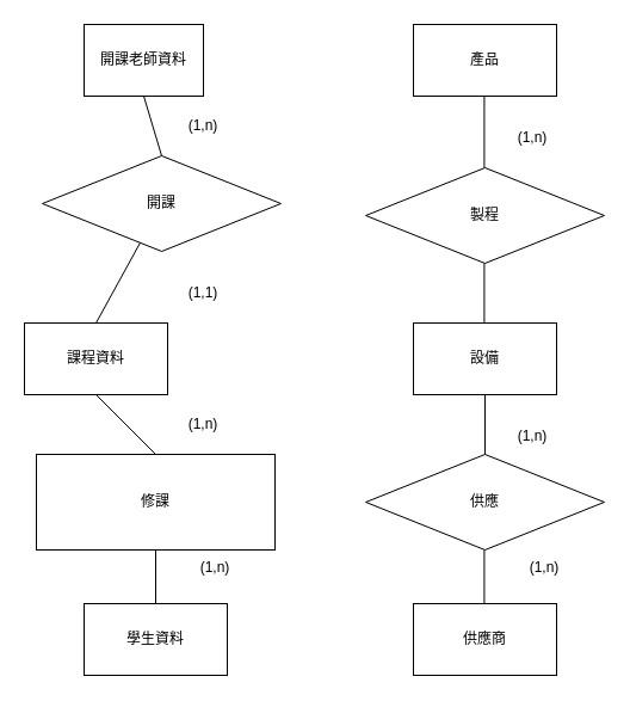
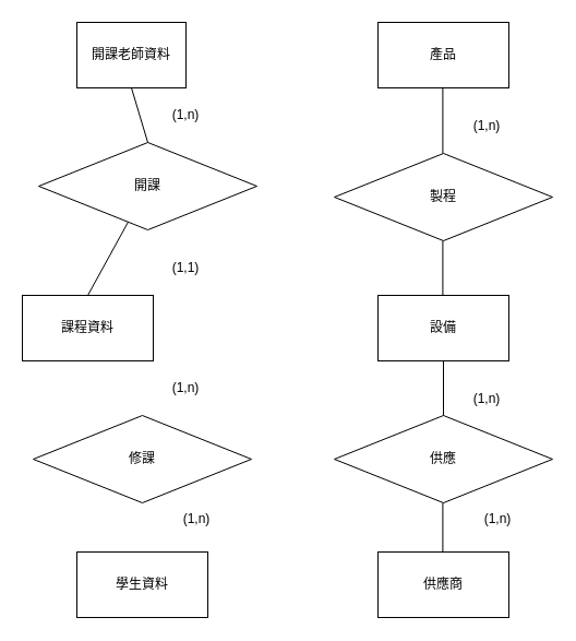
  <mxCell id="0" />
  <mxCell id="1" parent="0" />
  <mxCell id="2" value="課程資料" style="rounded=0;whiteSpace=wrap;html=1;" vertex="1" parent="1"><mxGeometry x="20" y="270" width="120" height="60" as="geometry" /></mxCell>
  <mxCell id="3" value="學生資料" style="rounded=0;whiteSpace=wrap;html=1;" vertex="1" parent="1"><mxGeometry x="70" y="505" width="120" height="60" as="geometry" /></mxCell>
  <mxCell id="4" value="開課老師資料" style="rounded=0;whiteSpace=wrap;html=1;" vertex="1" parent="1"><mxGeometry x="70" y="20" width="100" height="60" as="geometry" /></mxCell>
  <mxCell id="5" value="開課" style="rhombus;whiteSpace=wrap;html=1;" vertex="1" parent="1"><mxGeometry x="35" y="130" width="200" height="80" as="geometry" /></mxCell>
  <mxCell id="6" value="" style="endArrow=classic;startArrow=classic;html=1;rounded=0;entryX=0.5;entryY=1;entryDx=0;entryDy=0;exitX=0.5;exitY=0;exitDx=0;exitDy=0;strokeColor=none;" edge="1" parent="1" source="2" target="5"><mxGeometry width="50" height="50" relative="1" as="geometry"><mxPoint x="105" y="280" as="sourcePoint" /><mxPoint x="155" y="230" as="targetPoint" /></mxGeometry></mxCell>
  <mxCell id="7" value="" style="endArrow=none;html=1;rounded=0;entryX=0.5;entryY=1;entryDx=0;entryDy=0;exitX=0.5;exitY=0;exitDx=0;exitDy=0;" edge="1" parent="1" source="5" target="4"><mxGeometry width="50" height="50" relative="1" as="geometry"><mxPoint x="105" y="130" as="sourcePoint" /><mxPoint x="155" y="80" as="targetPoint" /></mxGeometry></mxCell>
  <mxCell id="8" value="" style="endArrow=none;html=1;rounded=0;exitX=0.5;exitY=0;exitDx=0;exitDy=0;" edge="1" parent="1" source="2" target="5"><mxGeometry width="50" height="50" relative="1" as="geometry"><mxPoint x="129.5" y="290" as="sourcePoint" /><mxPoint x="130" y="230" as="targetPoint" /></mxGeometry></mxCell>
  <mxCell id="9" value="(1,n)" style="text;html=1;strokeColor=none;fillColor=none;align=center;verticalAlign=middle;whiteSpace=wrap;rounded=0;" vertex="1" parent="1"><mxGeometry x="140" y="90" width="60" height="30" as="geometry" /></mxCell>
- <mxCell id="10" value="" style="endArrow=none;html=1;rounded=0;exitX=0.5;exitY=0;exitDx=0;exitDy=0;entryX=0.5;entryY=1;entryDx=0;entryDy=0;" edge="1" parent="1" source="3" target="13"><mxGeometry width="50" height="50" relative="1" as="geometry"><mxPoint x="129.5" y="410" as="sourcePoint" /><mxPoint x="130" y="430" as="targetPoint" /></mxGeometry></mxCell>
  <mxCell id="11" value="(1,n)" style="text;html=1;strokeColor=none;fillColor=none;align=center;verticalAlign=middle;whiteSpace=wrap;rounded=0;" vertex="1" parent="1"><mxGeometry x="140" y="460" width="80" height="30" as="geometry" /></mxCell>
  <mxCell id="12" value="(1,1)" style="text;html=1;strokeColor=none;fillColor=none;align=center;verticalAlign=middle;whiteSpace=wrap;rounded=0;" vertex="1" parent="1"><mxGeometry x="140" y="230" width="60" height="30" as="geometry" /></mxCell>
- <mxCell id="13" value="修課" style="whiteSpace=wrap;html=1;rounded=0;" vertex="1" parent="1"><mxGeometry x="30" y="380" width="200" height="80" as="geometry" /></mxCell>
- <mxCell id="14" value="" style="endArrow=none;html=1;rounded=0;exitX=0.5;exitY=0;exitDx=0;exitDy=0;entryX=0.5;entryY=1;entryDx=0;entryDy=0;" edge="1" parent="1" source="13" target="2"><mxGeometry width="50" height="50" relative="1" as="geometry"><mxPoint x="129.5" y="395" as="sourcePoint" /><mxPoint x="129.5" y="340" as="targetPoint" /></mxGeometry></mxCell>
+ <mxCell id="13" value="修課" style="rhombus;whiteSpace=wrap;html=1;" vertex="1" parent="1"><mxGeometry x="30" y="380" width="200" height="80" as="geometry" /></mxCell>
  <mxCell id="15" value="(1,n)" style="text;html=1;strokeColor=none;fillColor=none;align=center;verticalAlign=middle;whiteSpace=wrap;rounded=0;" vertex="1" parent="1"><mxGeometry x="140" y="340" width="60" height="30" as="geometry" /></mxCell>
  <mxCell id="16" value="設備" style="rounded=0;whiteSpace=wrap;html=1;" vertex="1" parent="1"><mxGeometry x="346" y="270" width="120" height="60" as="geometry" /></mxCell>
  <mxCell id="17" value="供應商" style="rounded=0;whiteSpace=wrap;html=1;" vertex="1" parent="1"><mxGeometry x="346" y="505" width="120" height="60" as="geometry" /></mxCell>
  <mxCell id="18" value="供應" style="rhombus;whiteSpace=wrap;html=1;" vertex="1" parent="1"><mxGeometry x="306" y="380" width="200" height="80" as="geometry" /></mxCell>
  <mxCell id="19" value="" style="endArrow=none;html=1;rounded=0;exitX=0.5;exitY=0;exitDx=0;exitDy=0;entryX=0.5;entryY=1;entryDx=0;entryDy=0;" edge="1" parent="1"><mxGeometry width="50" height="50" relative="1" as="geometry"><mxPoint x="406" y="380" as="sourcePoint" /><mxPoint x="406" y="330" as="targetPoint" /></mxGeometry></mxCell>
  <mxCell id="20" value="" style="endArrow=none;html=1;rounded=0;exitX=0.5;exitY=0;exitDx=0;exitDy=0;entryX=0.5;entryY=1;entryDx=0;entryDy=0;" edge="1" parent="1"><mxGeometry width="50" height="50" relative="1" as="geometry"><mxPoint x="405.41" y="505" as="sourcePoint" /><mxPoint x="405.41" y="460" as="targetPoint" /></mxGeometry></mxCell>
  <mxCell id="21" value="產品" style="rounded=0;whiteSpace=wrap;html=1;" vertex="1" parent="1"><mxGeometry x="346" y="20" width="120" height="60" as="geometry" /></mxCell>
  <mxCell id="22" value="製程" style="rhombus;whiteSpace=wrap;html=1;" vertex="1" parent="1"><mxGeometry x="306" y="140" width="200" height="80" as="geometry" /></mxCell>
  <mxCell id="23" value="" style="endArrow=none;html=1;rounded=0;entryX=0.5;entryY=1;entryDx=0;entryDy=0;exitX=0.5;exitY=0;exitDx=0;exitDy=0;" edge="1" parent="1"><mxGeometry width="50" height="50" relative="1" as="geometry"><mxPoint x="405.41" y="140" as="sourcePoint" /><mxPoint x="405.41" y="80" as="targetPoint" /></mxGeometry></mxCell>
  <mxCell id="24" value="" style="endArrow=none;html=1;rounded=0;exitX=0.5;exitY=0;exitDx=0;exitDy=0;" edge="1" parent="1"><mxGeometry width="50" height="50" relative="1" as="geometry"><mxPoint x="405.41" y="270" as="sourcePoint" /><mxPoint x="405.41" y="220" as="targetPoint" /></mxGeometry></mxCell>
  <mxCell id="25" value="(1,n)" style="text;html=1;strokeColor=none;fillColor=none;align=center;verticalAlign=middle;whiteSpace=wrap;rounded=0;" vertex="1" parent="1"><mxGeometry x="416" y="100" width="60" height="30" as="geometry" /></mxCell>
  <mxCell id="26" value="(1,n)" style="text;html=1;strokeColor=none;fillColor=none;align=center;verticalAlign=middle;whiteSpace=wrap;rounded=0;" vertex="1" parent="1"><mxGeometry x="416" y="350" width="60" height="30" as="geometry" /></mxCell>
  <mxCell id="27" value="(1,n)" style="text;html=1;strokeColor=none;fillColor=none;align=center;verticalAlign=middle;whiteSpace=wrap;rounded=0;" vertex="1" parent="1"><mxGeometry x="426" y="460" width="60" height="30" as="geometry" /></mxCell>
